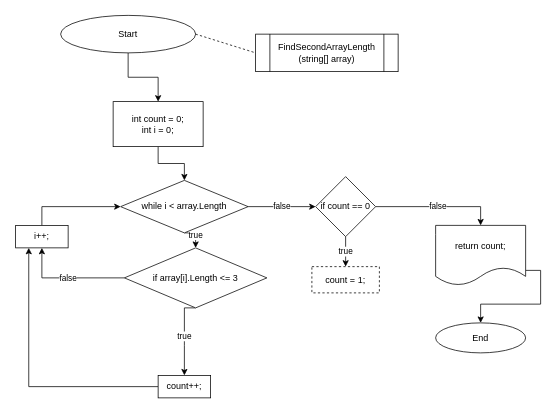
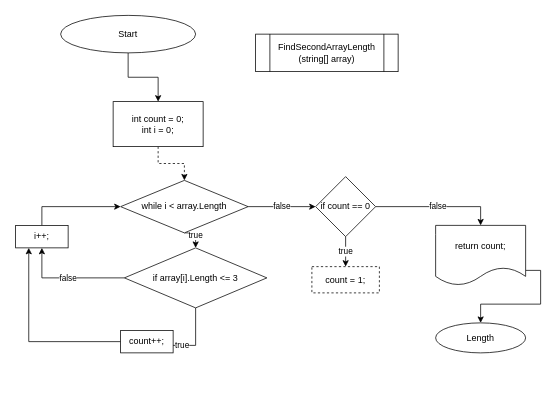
  <mxCell id="0" />
  <mxCell id="1" parent="0" />
  <mxCell id="2" style="edgeStyle=orthogonalEdgeStyle;rounded=0;orthogonalLoop=1;jettySize=auto;html=1;exitX=0.5;exitY=1;exitDx=0;exitDy=0;" edge="1" parent="1" source="3" target="5"><mxGeometry relative="1" as="geometry" /></mxCell>
  <mxCell id="3" value="Start" style="ellipse;whiteSpace=wrap;html=1;" vertex="1" parent="1"><mxGeometry x="80" y="20" width="180" height="50" as="geometry" /></mxCell>
- <mxCell id="4" style="edgeStyle=orthogonalEdgeStyle;rounded=0;orthogonalLoop=1;jettySize=auto;html=1;exitX=0.5;exitY=1;exitDx=0;exitDy=0;entryX=0.5;entryY=0;entryDx=0;entryDy=0;" edge="1" parent="1" source="5" target="8"><mxGeometry relative="1" as="geometry" /></mxCell>
+ <mxCell id="4" style="edgeStyle=orthogonalEdgeStyle;rounded=0;orthogonalLoop=1;jettySize=auto;html=1;exitX=0.5;exitY=1;exitDx=0;exitDy=0;entryX=0.5;entryY=0;entryDx=0;entryDy=0;dashed=1;" edge="1" parent="1" source="5" target="8"><mxGeometry relative="1" as="geometry" /></mxCell>
  <mxCell id="5" value="int count = 0;&lt;br&gt;int i = 0;" style="rounded=0;whiteSpace=wrap;html=1;" vertex="1" parent="1"><mxGeometry x="150" y="135" width="120" height="60" as="geometry" /></mxCell>
  <mxCell id="6" value="true" style="edgeStyle=orthogonalEdgeStyle;rounded=0;orthogonalLoop=1;jettySize=auto;html=1;exitX=0.5;exitY=1;exitDx=0;exitDy=0;entryX=0.5;entryY=0;entryDx=0;entryDy=0;" edge="1" parent="1" source="8" target="19"><mxGeometry relative="1" as="geometry" /></mxCell>
  <mxCell id="7" value="false" style="edgeStyle=orthogonalEdgeStyle;rounded=0;orthogonalLoop=1;jettySize=auto;html=1;exitX=1;exitY=0.5;exitDx=0;exitDy=0;" edge="1" parent="1" source="8" target="16"><mxGeometry relative="1" as="geometry" /></mxCell>
  <mxCell id="8" value="while i &amp;lt; array.Length" style="rhombus;whiteSpace=wrap;html=1;" vertex="1" parent="1"><mxGeometry x="160" y="240" width="170" height="70" as="geometry" /></mxCell>
  <mxCell id="9" style="edgeStyle=orthogonalEdgeStyle;rounded=0;orthogonalLoop=1;jettySize=auto;html=1;exitX=1;exitY=0.75;exitDx=0;exitDy=0;entryX=0.5;entryY=0;entryDx=0;entryDy=0;" edge="1" parent="1" source="10" target="11"><mxGeometry relative="1" as="geometry" /></mxCell>
  <mxCell id="10" value="return count;" style="shape=document;whiteSpace=wrap;html=1;boundedLbl=1;" vertex="1" parent="1"><mxGeometry x="580" y="300" width="120" height="80" as="geometry" /></mxCell>
- <mxCell id="11" value="End" style="ellipse;whiteSpace=wrap;html=1;" vertex="1" parent="1"><mxGeometry x="580" y="430" width="120" height="40" as="geometry" /></mxCell>
+ <mxCell id="11" value="Length" style="ellipse;whiteSpace=wrap;html=1;" vertex="1" parent="1"><mxGeometry x="580" y="430" width="120" height="40" as="geometry" /></mxCell>
  <mxCell id="12" style="edgeStyle=orthogonalEdgeStyle;rounded=0;orthogonalLoop=1;jettySize=auto;html=1;exitX=0.5;exitY=0;exitDx=0;exitDy=0;entryX=0;entryY=0.5;entryDx=0;entryDy=0;" edge="1" parent="1" source="13" target="8"><mxGeometry relative="1" as="geometry" /></mxCell>
  <mxCell id="13" value="i++;" style="rounded=0;whiteSpace=wrap;html=1;" vertex="1" parent="1"><mxGeometry x="20" y="300" width="70" height="30" as="geometry" /></mxCell>
  <mxCell id="14" value="true" style="edgeStyle=orthogonalEdgeStyle;rounded=0;orthogonalLoop=1;jettySize=auto;html=1;exitX=0.5;exitY=1;exitDx=0;exitDy=0;entryX=0.5;entryY=0;entryDx=0;entryDy=0;" edge="1" parent="1" source="16" target="22"><mxGeometry relative="1" as="geometry" /></mxCell>
  <mxCell id="15" value="false" style="edgeStyle=orthogonalEdgeStyle;rounded=0;orthogonalLoop=1;jettySize=auto;html=1;exitX=1;exitY=0.5;exitDx=0;exitDy=0;entryX=0.5;entryY=0;entryDx=0;entryDy=0;" edge="1" parent="1" source="16" target="10"><mxGeometry relative="1" as="geometry" /></mxCell>
  <mxCell id="16" value="if count == 0" style="rhombus;whiteSpace=wrap;html=1;" vertex="1" parent="1"><mxGeometry x="420" y="235" width="80" height="80" as="geometry" /></mxCell>
  <mxCell id="17" value="false" style="edgeStyle=orthogonalEdgeStyle;rounded=0;orthogonalLoop=1;jettySize=auto;html=1;exitX=0;exitY=0.5;exitDx=0;exitDy=0;entryX=0.5;entryY=1;entryDx=0;entryDy=0;" edge="1" parent="1" source="19" target="13"><mxGeometry relative="1" as="geometry" /></mxCell>
  <mxCell id="18" value="true" style="edgeStyle=orthogonalEdgeStyle;rounded=0;orthogonalLoop=1;jettySize=auto;html=1;exitX=0.5;exitY=1;exitDx=0;exitDy=0;entryX=0.5;entryY=0;entryDx=0;entryDy=0;" edge="1" parent="1" source="19" target="21"><mxGeometry relative="1" as="geometry"><Array as="points"><mxPoint x="245" y="460" /><mxPoint x="245" y="460" /></Array></mxGeometry></mxCell>
  <mxCell id="19" value="if array[i].Length &amp;lt;= 3" style="rhombus;whiteSpace=wrap;html=1;" vertex="1" parent="1"><mxGeometry x="165" y="330" width="190" height="80" as="geometry" /></mxCell>
  <mxCell id="20" style="edgeStyle=orthogonalEdgeStyle;rounded=0;orthogonalLoop=1;jettySize=auto;html=1;exitX=0;exitY=0.5;exitDx=0;exitDy=0;entryX=0.25;entryY=1;entryDx=0;entryDy=0;" edge="1" parent="1" source="21" target="13"><mxGeometry relative="1" as="geometry" /></mxCell>
- <mxCell id="21" value="count++;" style="rounded=0;whiteSpace=wrap;html=1;" vertex="1" parent="1"><mxGeometry x="210" y="500" width="70" height="30" as="geometry" /></mxCell>
+ <mxCell id="21" value="count++;" style="rounded=0;whiteSpace=wrap;html=1;" vertex="1" parent="1"><mxGeometry x="160" y="440" width="70" height="30" as="geometry" /></mxCell>
  <mxCell id="22" value="count = 1;" style="rounded=0;whiteSpace=wrap;html=1;dashed=1;" vertex="1" parent="1"><mxGeometry x="415" y="355" width="90" height="35" as="geometry" /></mxCell>
  <mxCell id="23" value="FindSecondArrayLength&lt;br&gt;(string[] array)" style="shape=process;whiteSpace=wrap;html=1;backgroundOutline=1;" vertex="1" parent="1"><mxGeometry x="340" y="45" width="190" height="50" as="geometry" /></mxCell>
- <mxCell id="24" value="" style="endArrow=none;dashed=1;html=1;rounded=0;exitX=1;exitY=0.5;exitDx=0;exitDy=0;entryX=0;entryY=0.5;entryDx=0;entryDy=0;" edge="1" parent="1" source="3" target="23"><mxGeometry width="50" height="50" relative="1" as="geometry"><mxPoint x="380" y="120" as="sourcePoint" /><mxPoint x="430" y="70" as="targetPoint" /><Array as="points" /></mxGeometry></mxCell>
